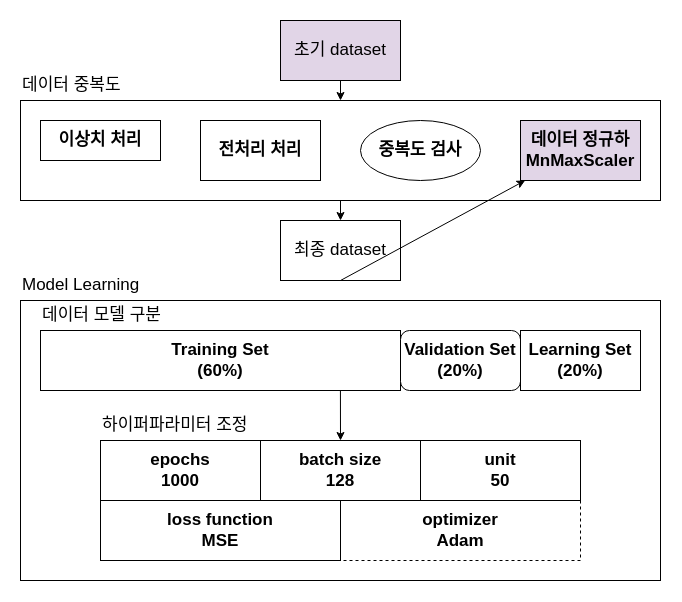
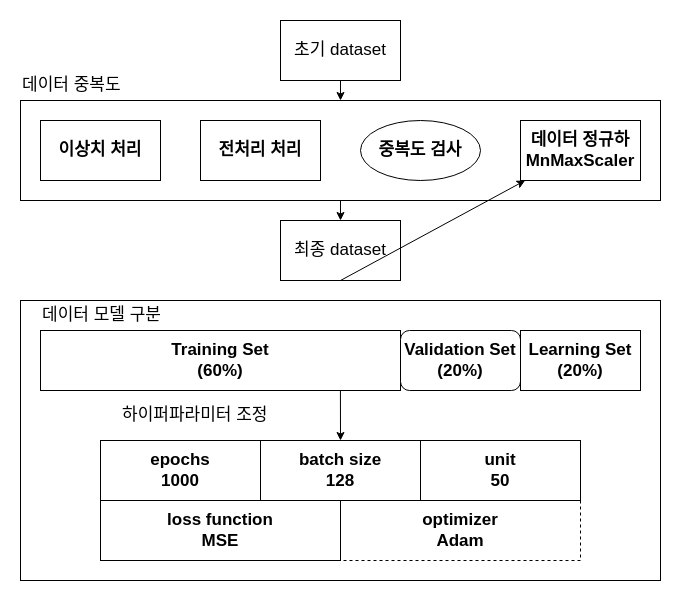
  <mxCell id="0" />
  <mxCell id="1" parent="0" />
  <mxCell id="2" value="" style="rounded=0;whiteSpace=wrap;html=1;fontSize=17;" vertex="1" parent="1"><mxGeometry x="20" y="100" width="640" height="100" as="geometry" /></mxCell>
- <mxCell id="3" value="초기 dataset" style="rounded=0;whiteSpace=wrap;html=1;fontSize=17;fillColor=#e1d5e7;" vertex="1" parent="1"><mxGeometry x="280" y="20" width="120" height="60" as="geometry" /></mxCell>
+ <mxCell id="3" value="초기 dataset" style="rounded=0;whiteSpace=wrap;html=1;fontSize=17;" vertex="1" parent="1"><mxGeometry x="280" y="20" width="120" height="60" as="geometry" /></mxCell>
  <mxCell id="4" value="" style="endArrow=classic;html=1;rounded=0;exitX=0.5;exitY=1;exitDx=0;exitDy=0;fontSize=17;" edge="1" parent="1" source="3"><mxGeometry width="50" height="50" relative="1" as="geometry"><mxPoint x="310" y="150" as="sourcePoint" /><mxPoint x="340" y="100" as="targetPoint" /></mxGeometry></mxCell>
- <mxCell id="5" value="이상치 처리" style="rounded=0;whiteSpace=wrap;html=1;fontSize=17;fontStyle=1" vertex="1" parent="1"><mxGeometry x="40" y="120" width="120" height="40" as="geometry" /></mxCell>
+ <mxCell id="5" value="이상치 처리" style="rounded=0;whiteSpace=wrap;html=1;fontSize=17;fontStyle=1" vertex="1" parent="1"><mxGeometry x="40" y="120" width="120" height="60" as="geometry" /></mxCell>
  <mxCell id="6" value="전처리 처리" style="rounded=0;whiteSpace=wrap;html=1;fontSize=17;fontStyle=1" vertex="1" parent="1"><mxGeometry x="200" y="120" width="120" height="60" as="geometry" /></mxCell>
  <mxCell id="7" value="중복도 검사" style="ellipse;whiteSpace=wrap;html=1;fontSize=17;fontStyle=1;" vertex="1" parent="1"><mxGeometry x="360" y="120" width="120" height="60" as="geometry" /></mxCell>
- <mxCell id="8" value="데이터 정규하&lt;br style=&quot;font-size: 17px;&quot;&gt;MnMaxScaler" style="rounded=0;whiteSpace=wrap;html=1;fontSize=17;fontStyle=1;fillColor=#e1d5e7;" vertex="1" parent="1"><mxGeometry x="520" y="120" width="120" height="60" as="geometry" /></mxCell>
+ <mxCell id="8" value="데이터 정규하&lt;br style=&quot;font-size: 17px;&quot;&gt;MnMaxScaler" style="rounded=0;whiteSpace=wrap;html=1;fontSize=17;fontStyle=1" vertex="1" parent="1"><mxGeometry x="520" y="120" width="120" height="60" as="geometry" /></mxCell>
  <mxCell id="9" value="" style="endArrow=classic;html=1;rounded=0;exitX=0.5;exitY=1;exitDx=0;exitDy=0;fontSize=17;" edge="1" parent="1"><mxGeometry width="50" height="50" relative="1" as="geometry"><mxPoint x="340" y="200" as="sourcePoint" /><mxPoint x="340" y="220" as="targetPoint" /></mxGeometry></mxCell>
  <mxCell id="10" value="데이터 중복도" style="text;html=1;strokeColor=none;fillColor=none;align=left;verticalAlign=middle;whiteSpace=wrap;rounded=0;fontSize=17;" vertex="1" parent="1"><mxGeometry x="20" y="70" width="120" height="30" as="geometry" /></mxCell>
  <mxCell id="11" value="" style="rounded=0;whiteSpace=wrap;html=1;fontSize=17;" vertex="1" parent="1"><mxGeometry x="20" y="300" width="640" height="280" as="geometry" /></mxCell>
  <mxCell id="12" value="최종 dataset" style="rounded=0;whiteSpace=wrap;html=1;fontSize=17;" vertex="1" parent="1"><mxGeometry x="280" y="220" width="120" height="60" as="geometry" /></mxCell>
  <mxCell id="13" value="" style="endArrow=classic;html=1;rounded=0;exitX=0.5;exitY=1;exitDx=0;exitDy=0;fontSize=17;" edge="1" source="12" parent="1" target="8"><mxGeometry width="50" height="50" relative="1" as="geometry"><mxPoint x="310" y="350" as="sourcePoint" /><mxPoint x="340" y="300" as="targetPoint" /></mxGeometry></mxCell>
  <mxCell id="14" value="Training Set&lt;br style=&quot;font-size: 17px;&quot;&gt;(60%)" style="rounded=0;whiteSpace=wrap;html=1;fontSize=17;fontStyle=1" vertex="1" parent="1"><mxGeometry x="40" y="330" width="360" height="60" as="geometry" /></mxCell>
  <mxCell id="15" value="Validation Set&lt;br style=&quot;font-size: 17px;&quot;&gt;(20%)" style="whiteSpace=wrap;html=1;fontSize=17;fontStyle=1;rounded=1;" vertex="1" parent="1"><mxGeometry x="400" y="330" width="120" height="60" as="geometry" /></mxCell>
  <mxCell id="16" value="Learning Set&lt;br style=&quot;font-size: 17px;&quot;&gt;(20%)" style="rounded=0;whiteSpace=wrap;html=1;fontSize=17;fontStyle=1" vertex="1" parent="1"><mxGeometry x="520" y="330" width="120" height="60" as="geometry" /></mxCell>
- <mxCell id="17" value="Model Learning" style="text;html=1;strokeColor=none;fillColor=none;align=left;verticalAlign=middle;whiteSpace=wrap;rounded=0;fontSize=17;" vertex="1" parent="1"><mxGeometry x="20" y="270" width="120" height="30" as="geometry" /></mxCell>
  <mxCell id="18" value="데이터 모델 구분" style="text;html=1;strokeColor=none;fillColor=none;align=left;verticalAlign=middle;whiteSpace=wrap;rounded=0;fontSize=17;" vertex="1" parent="1"><mxGeometry x="40" y="300" width="190" height="30" as="geometry" /></mxCell>
  <mxCell id="19" value="" style="endArrow=classic;html=1;rounded=0;exitX=0.5;exitY=1;exitDx=0;exitDy=0;entryX=0.5;entryY=0;entryDx=0;entryDy=0;fontSize=17;" edge="1" parent="1" target="24"><mxGeometry width="50" height="50" relative="1" as="geometry"><mxPoint x="339.93" y="390" as="sourcePoint" /><mxPoint x="339.93" y="410" as="targetPoint" /></mxGeometry></mxCell>
  <mxCell id="20" value="unit&lt;br style=&quot;font-size: 17px;&quot;&gt;50" style="rounded=0;whiteSpace=wrap;html=1;fontSize=17;" vertex="1" parent="1"><mxGeometry x="420" y="440" width="160" height="60" as="geometry" /></mxCell>
  <mxCell id="21" value="loss function&lt;br style=&quot;font-size: 17px;&quot;&gt;MSE" style="rounded=0;whiteSpace=wrap;html=1;fontSize=17;" vertex="1" parent="1"><mxGeometry x="100" y="500" width="240" height="60" as="geometry" /></mxCell>
- <mxCell id="22" value="하이퍼파라미터 조정" style="text;html=1;strokeColor=none;fillColor=none;align=left;verticalAlign=middle;whiteSpace=wrap;rounded=0;fontSize=17;" vertex="1" parent="1"><mxGeometry x="100" y="410" width="180" height="30" as="geometry" /></mxCell>
+ <mxCell id="22" value="하이퍼파라미터 조정" style="text;html=1;strokeColor=none;fillColor=none;align=left;verticalAlign=middle;whiteSpace=wrap;rounded=0;fontSize=17;" vertex="1" parent="1"><mxGeometry x="120" y="400" width="180" height="30" as="geometry" /></mxCell>
  <mxCell id="23" value="epochs&lt;br style=&quot;font-size: 17px;&quot;&gt;1000" style="rounded=0;whiteSpace=wrap;html=1;fontSize=17;" vertex="1" parent="1"><mxGeometry x="100" y="440" width="160" height="60" as="geometry" /></mxCell>
  <mxCell id="24" value="batch size&lt;br style=&quot;font-size: 17px;&quot;&gt;128" style="rounded=0;whiteSpace=wrap;html=1;fontSize=17;" vertex="1" parent="1"><mxGeometry x="260" y="440" width="160" height="60" as="geometry" /></mxCell>
  <mxCell id="25" value="optimizer&lt;br style=&quot;font-size: 17px;&quot;&gt;Adam" style="rounded=0;whiteSpace=wrap;html=1;fontSize=17;fontStyle=1;dashed=1;" vertex="1" parent="1"><mxGeometry x="340" y="500" width="240" height="60" as="geometry" /></mxCell>
  <mxCell id="26" value="epochs&lt;br style=&quot;font-size: 17px;&quot;&gt;1000" style="rounded=0;whiteSpace=wrap;html=1;fontSize=17;fontStyle=1" vertex="1" parent="1"><mxGeometry x="100" y="440" width="160" height="60" as="geometry" /></mxCell>
  <mxCell id="27" value="batch size&lt;br style=&quot;font-size: 17px;&quot;&gt;128" style="rounded=0;whiteSpace=wrap;html=1;fontSize=17;fontStyle=1" vertex="1" parent="1"><mxGeometry x="260" y="440" width="160" height="60" as="geometry" /></mxCell>
  <mxCell id="28" value="unit&lt;br style=&quot;font-size: 17px;&quot;&gt;50" style="rounded=0;whiteSpace=wrap;html=1;fontSize=17;fontStyle=1" vertex="1" parent="1"><mxGeometry x="420" y="440" width="160" height="60" as="geometry" /></mxCell>
  <mxCell id="29" value="loss function&lt;br style=&quot;font-size: 17px;&quot;&gt;MSE" style="rounded=0;whiteSpace=wrap;html=1;fontSize=17;fontStyle=1" vertex="1" parent="1"><mxGeometry x="100" y="500" width="240" height="60" as="geometry" /></mxCell>
